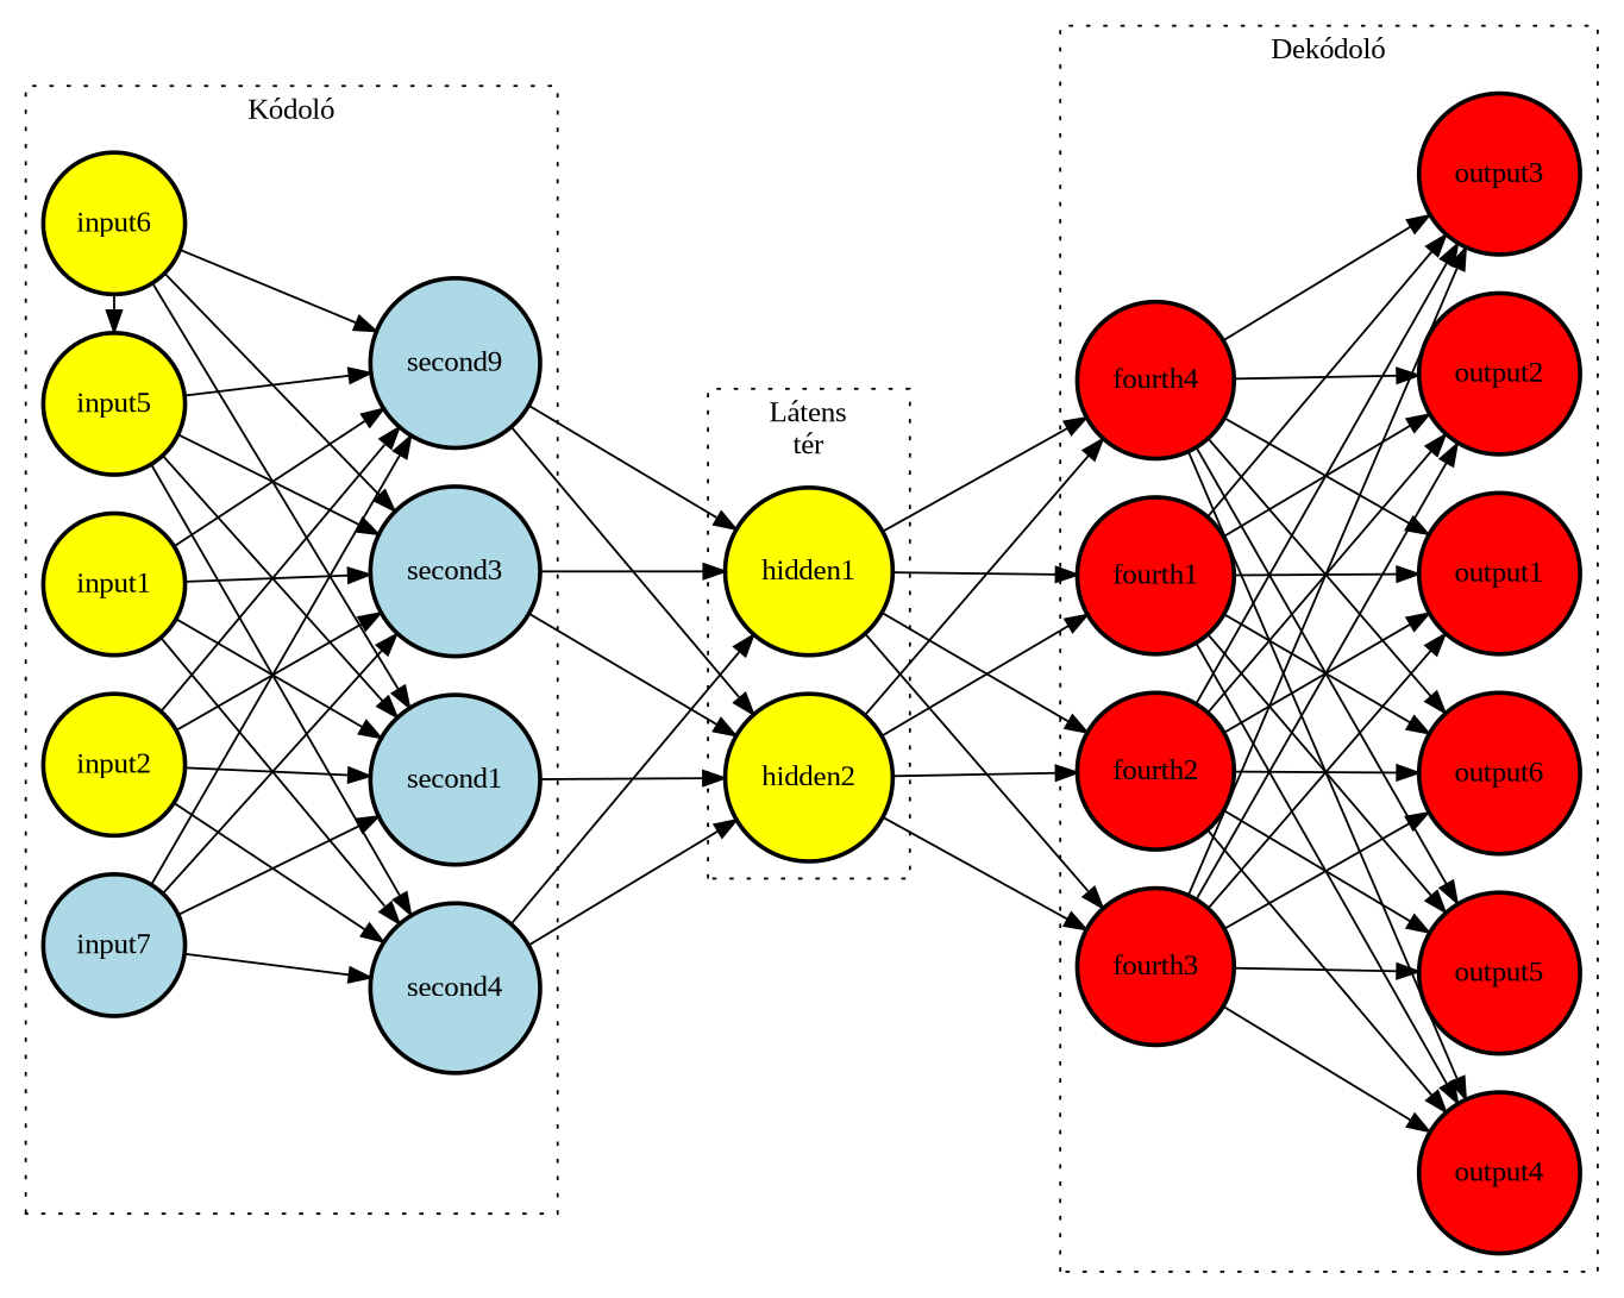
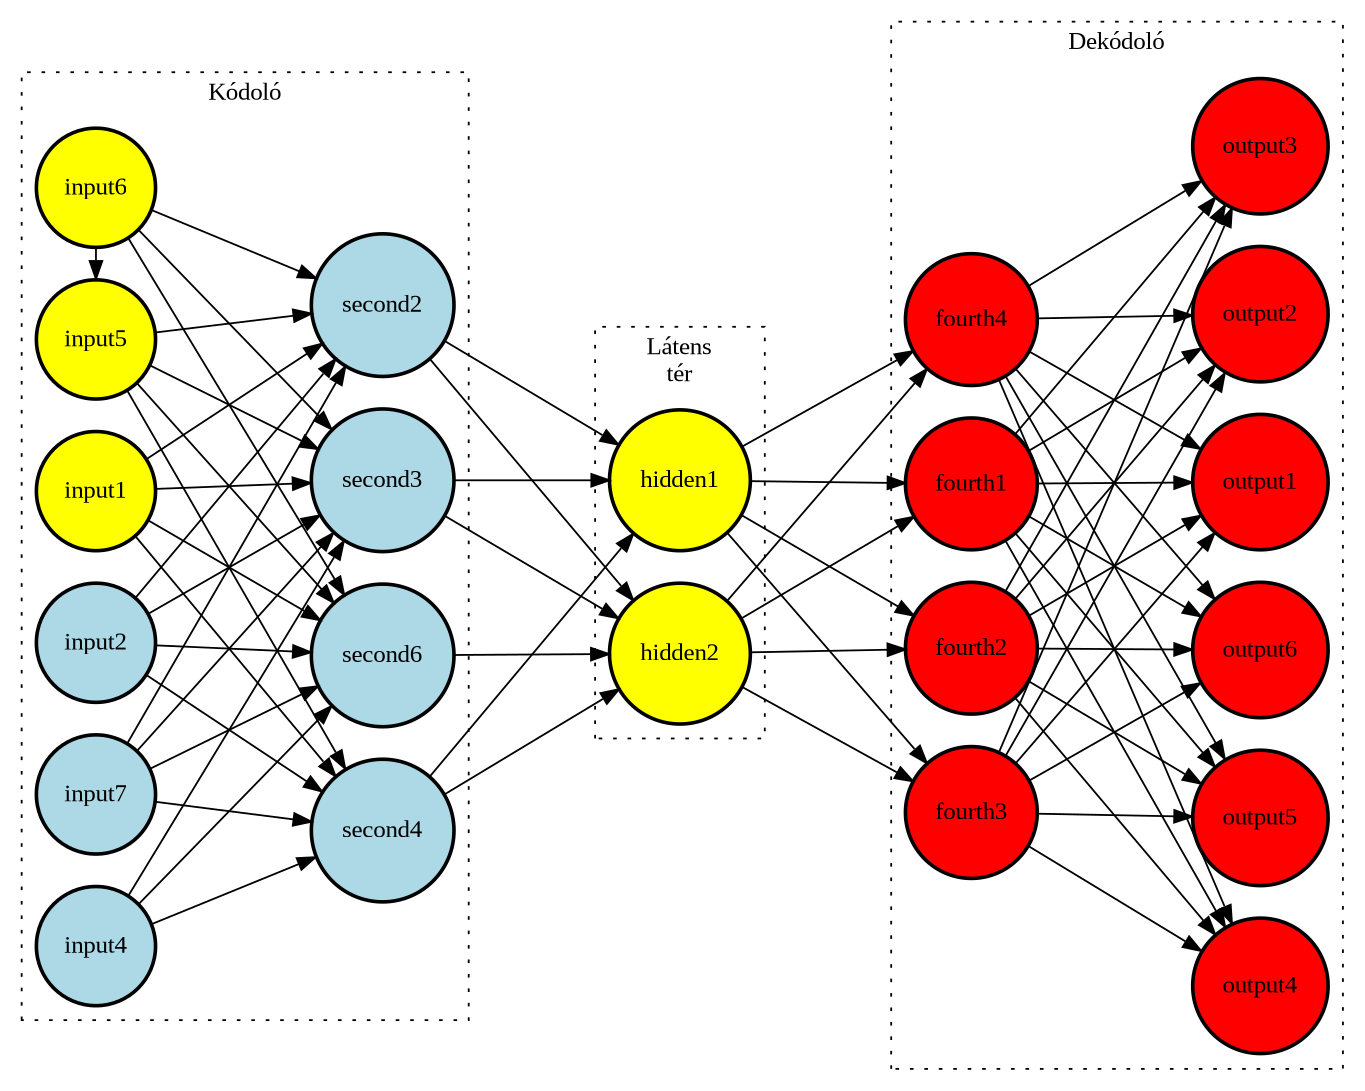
  digraph {
    fontname="Liberation Serif"
    rankdir=LR
    ranksep=1.2
    splines=false
    node [fillcolor=red fontname="Liberation Serif" penwidth=2 shape=circle style=filled]
    edge [fontname="Liberation Serif"]
    input1 [fillcolor=yellow]
-   input2 [fillcolor=yellow]
+   input2 [fillcolor=lightblue]
    n3 [fillcolor=lightblue label=input7]
+   input4 [fillcolor=lightblue]
    input5 [fillcolor=yellow]
    input6 [fillcolor=yellow]
-   second1 [fillcolor=lightblue]
-   second2 [fillcolor=lightblue label=second9]
+   second1 [fillcolor=lightblue label=second6]
+   second2 [fillcolor=lightblue]
    second3 [fillcolor=lightblue]
    second4 [fillcolor=lightblue]
    hidden1 [fillcolor=yellow]
    hidden2 [fillcolor=yellow]
    fourth1
    fourth2
    fourth3
    fourth4
    output1
    output2
    output3
    output4
    output5
    output6
    subgraph cluster_1 {
      label="Kódoló"
      style=dotted
      subgraph sub_2 {
        label="Kódoló"
        rank=same
        style=dotted
        input1
        input2
        n3
+       input4
        input5
        input6
      }
      subgraph sub_3 {
        label="Kódoló"
        rank=same
        style=dotted
        second1
        second2
        second3
        second4
      }
    }
    subgraph cluster_4 {
      label="Látens\ntér"
      style=dotted
      hidden1
      hidden2
    }
    subgraph cluster_5 {
      label="Dekódoló"
      style=dotted
      subgraph sub_6 {
        label="Dekódoló"
        rank=same
        style=dotted
        fourth1
        fourth2
        fourth3
        fourth4
      }
      subgraph sub_7 {
        label="Dekódoló"
        rank=same
        style=dotted
        output1
        output2
        output3
        output4
        output5
        output6
      }
    }
    input1 -> second1
    input1 -> second2
    input1 -> second3
    input1 -> second4
    input2 -> second1
    input2 -> second2
    input2 -> second3
    input2 -> second4
    n3 -> second1
    n3 -> second2
    n3 -> second3
    n3 -> second4
+   input4 -> second1
+   input4 -> second3
+   input4 -> second4
    input5 -> second1
    input5 -> second2
    input5 -> second3
    input5 -> second4
    input6 -> input5
    input6 -> second1
    input6 -> second2
    input6 -> second3
    second1 -> hidden2
    second2 -> hidden1
    second2 -> hidden2
    second3 -> hidden1
    second3 -> hidden2
    second4 -> hidden1
    second4 -> hidden2
    hidden1 -> fourth1
    hidden1 -> fourth2
    hidden1 -> fourth3
    hidden1 -> fourth4
    hidden2 -> fourth1
    hidden2 -> fourth2
    hidden2 -> fourth3
    hidden2 -> fourth4
    fourth1 -> output1
    fourth1 -> output2
    fourth1 -> output3
    fourth1 -> output4
    fourth1 -> output5
    fourth1 -> output6
    fourth2 -> output1
    fourth2 -> output2
    fourth2 -> output3
    fourth2 -> output4
    fourth2 -> output5
    fourth2 -> output6
    fourth3 -> output1
    fourth3 -> output2
    fourth3 -> output3
    fourth3 -> output4
    fourth3 -> output5
    fourth3 -> output6
    fourth4 -> output1
    fourth4 -> output2
    fourth4 -> output3
    fourth4 -> output4
    fourth4 -> output5
    fourth4 -> output6
  }
